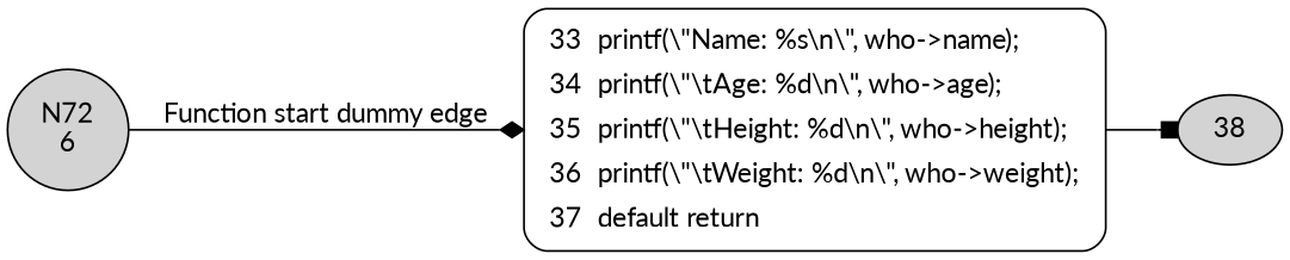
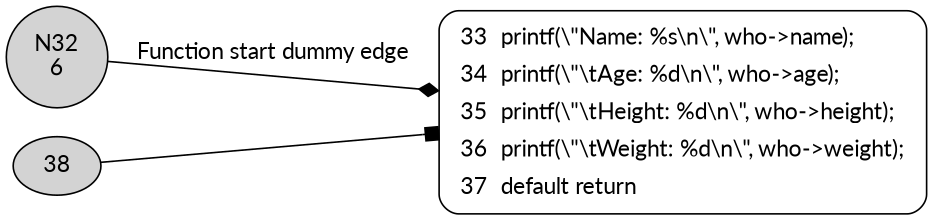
  digraph {
    fontname=Lato
    rankdir=LR
    node [fillcolor=lightgrey fontname=Lato style=filled]
    edge [fontname=Lato]
-   n1 [label="N72\n6" shape=circle]
+   n1 [label="N32\n6" shape=circle]
    n2 [fillcolor=white label=<<table border="0" cellborder="0" cellpadding="3" bgcolor="white"><tr><td align="right">33</td><td align="left">printf(\"Name: %s\n\", who-&gt;name);</td></tr><tr><td align="right">34</td><td align="left">printf(\"\tAge: %d\n\", who-&gt;age);</td></tr><tr><td align="right">35</td><td align="left">printf(\"\tHeight: %d\n\", who-&gt;height);</td></tr><tr><td align="right">36</td><td align="left">printf(\"\tWeight: %d\n\", who-&gt;weight);</td></tr><tr><td align="right">37</td><td align="left">default return</td></tr></table>> penwidth=1 shape=Mrecord style="filled,bold"]
    n3 [label=38]
    n1 -> n2 [arrowhead=diamond label="Function start dummy edge"]
-   n2 -> n3 [arrowhead=box]
+   n3 -> n2 [arrowhead=box]
  }
